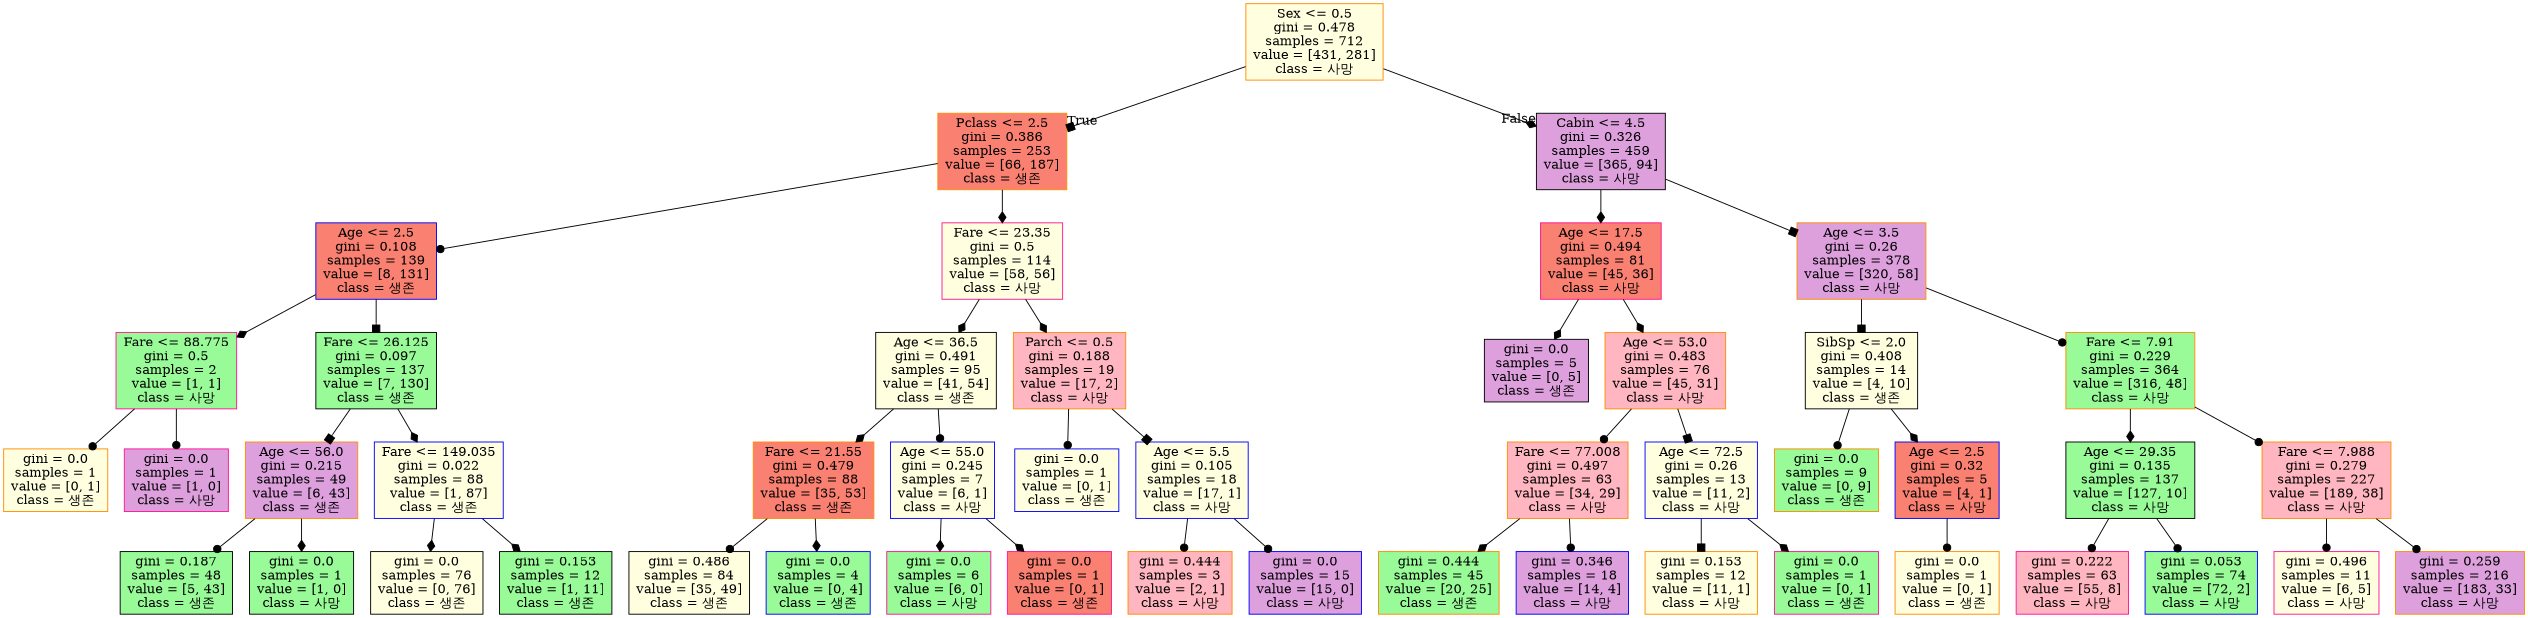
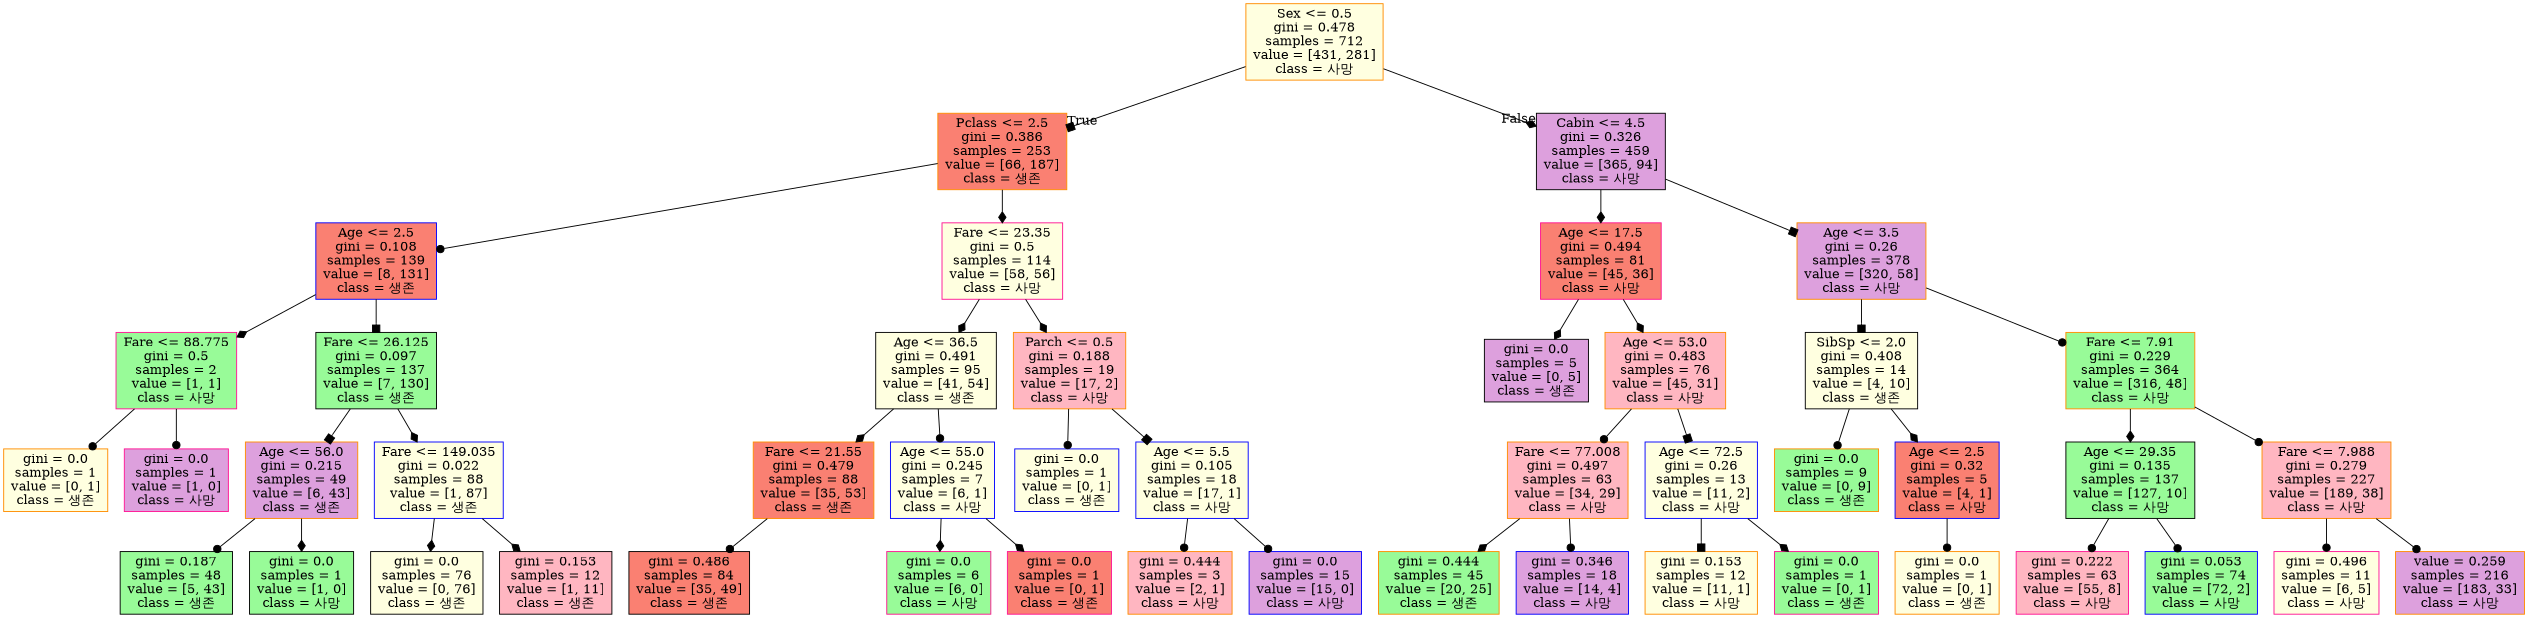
  digraph {
    fontname="DejaVu Serif"
    node [color=darkorange fillcolor=lightyellow fontname="DejaVu Serif" shape=box style=filled]
    edge [arrowhead=diamond fontname="DejaVu Serif"]
    n1 [label="Sex <= 0.5\ngini = 0.478\nsamples = 712\nvalue = [431, 281]\nclass = 사망"]
    n2 [fillcolor=salmon label="Pclass <= 2.5\ngini = 0.386\nsamples = 253\nvalue = [66, 187]\nclass = 생존"]
    n3 [color=black fillcolor=plum label="Cabin <= 4.5\ngini = 0.326\nsamples = 459\nvalue = [365, 94]\nclass = 사망"]
    n4 [color=blue fillcolor=salmon label="Age <= 2.5\ngini = 0.108\nsamples = 139\nvalue = [8, 131]\nclass = 생존"]
    n5 [color=deeppink label="Fare <= 23.35\ngini = 0.5\nsamples = 114\nvalue = [58, 56]\nclass = 사망"]
    n6 [color=deeppink fillcolor=salmon label="Age <= 17.5\ngini = 0.494\nsamples = 81\nvalue = [45, 36]\nclass = 사망"]
    n7 [fillcolor=plum label="Age <= 3.5\ngini = 0.26\nsamples = 378\nvalue = [320, 58]\nclass = 사망"]
    n8 [color=deeppink fillcolor=palegreen label="Fare <= 88.775\ngini = 0.5\nsamples = 2\nvalue = [1, 1]\nclass = 사망"]
    n9 [color=black fillcolor=palegreen label="Fare <= 26.125\ngini = 0.097\nsamples = 137\nvalue = [7, 130]\nclass = 생존"]
    n10 [color=black label="Age <= 36.5\ngini = 0.491\nsamples = 95\nvalue = [41, 54]\nclass = 생존"]
    n11 [fillcolor=lightpink label="Parch <= 0.5\ngini = 0.188\nsamples = 19\nvalue = [17, 2]\nclass = 사망"]
    n12 [label="gini = 0.0\nsamples = 1\nvalue = [0, 1]\nclass = 생존"]
    n13 [color=deeppink fillcolor=plum label="gini = 0.0\nsamples = 1\nvalue = [1, 0]\nclass = 사망"]
    n14 [fillcolor=plum label="Age <= 56.0\ngini = 0.215\nsamples = 49\nvalue = [6, 43]\nclass = 생존"]
    n15 [color=blue label="Fare <= 149.035\ngini = 0.022\nsamples = 88\nvalue = [1, 87]\nclass = 생존"]
    n16 [color=black fillcolor=palegreen label="gini = 0.187\nsamples = 48\nvalue = [5, 43]\nclass = 생존"]
    n17 [color=black fillcolor=palegreen label="gini = 0.0\nsamples = 1\nvalue = [1, 0]\nclass = 사망"]
    n18 [color=black label="gini = 0.0\nsamples = 76\nvalue = [0, 76]\nclass = 생존"]
-   n19 [color=black fillcolor=palegreen label="gini = 0.153\nsamples = 12\nvalue = [1, 11]\nclass = 생존"]
+   n19 [color=black fillcolor=lightpink label="gini = 0.153\nsamples = 12\nvalue = [1, 11]\nclass = 생존"]
    n20 [fillcolor=salmon label="Fare <= 21.55\ngini = 0.479\nsamples = 88\nvalue = [35, 53]\nclass = 생존"]
    n21 [color=blue label="Age <= 55.0\ngini = 0.245\nsamples = 7\nvalue = [6, 1]\nclass = 사망"]
    n22 [color=blue label="gini = 0.0\nsamples = 1\nvalue = [0, 1]\nclass = 생존"]
    n23 [color=blue label="Age <= 5.5\ngini = 0.105\nsamples = 18\nvalue = [17, 1]\nclass = 사망"]
-   n24 [color=black label="gini = 0.486\nsamples = 84\nvalue = [35, 49]\nclass = 생존"]
-   n25 [color=blue fillcolor=palegreen label="gini = 0.0\nsamples = 4\nvalue = [0, 4]\nclass = 생존"]
+   n24 [color=black fillcolor=salmon label="gini = 0.486\nsamples = 84\nvalue = [35, 49]\nclass = 생존"]
    n26 [color=deeppink fillcolor=palegreen label="gini = 0.0\nsamples = 6\nvalue = [6, 0]\nclass = 사망"]
    n27 [color=deeppink fillcolor=salmon label="gini = 0.0\nsamples = 1\nvalue = [0, 1]\nclass = 생존"]
    n28 [fillcolor=lightpink label="gini = 0.444\nsamples = 3\nvalue = [2, 1]\nclass = 사망"]
    n29 [color=blue fillcolor=plum label="gini = 0.0\nsamples = 15\nvalue = [15, 0]\nclass = 사망"]
    n30 [color=black fillcolor=plum label="gini = 0.0\nsamples = 5\nvalue = [0, 5]\nclass = 생존"]
    n31 [fillcolor=lightpink label="Age <= 53.0\ngini = 0.483\nsamples = 76\nvalue = [45, 31]\nclass = 사망"]
    n32 [color=black label="SibSp <= 2.0\ngini = 0.408\nsamples = 14\nvalue = [4, 10]\nclass = 생존"]
    n33 [fillcolor=palegreen label="Fare <= 7.91\ngini = 0.229\nsamples = 364\nvalue = [316, 48]\nclass = 사망"]
    n34 [fillcolor=lightpink label="Fare <= 77.008\ngini = 0.497\nsamples = 63\nvalue = [34, 29]\nclass = 사망"]
    n35 [color=blue label="Age <= 72.5\ngini = 0.26\nsamples = 13\nvalue = [11, 2]\nclass = 사망"]
    n36 [fillcolor=palegreen label="gini = 0.444\nsamples = 45\nvalue = [20, 25]\nclass = 생존"]
    n37 [color=blue fillcolor=plum label="gini = 0.346\nsamples = 18\nvalue = [14, 4]\nclass = 사망"]
    n38 [label="gini = 0.153\nsamples = 12\nvalue = [11, 1]\nclass = 사망"]
    n39 [color=deeppink fillcolor=palegreen label="gini = 0.0\nsamples = 1\nvalue = [0, 1]\nclass = 생존"]
    n40 [fillcolor=palegreen label="gini = 0.0\nsamples = 9\nvalue = [0, 9]\nclass = 생존"]
    n41 [color=blue fillcolor=salmon label="Age <= 2.5\ngini = 0.32\nsamples = 5\nvalue = [4, 1]\nclass = 사망"]
    n42 [color=black fillcolor=palegreen label="Age <= 29.35\ngini = 0.135\nsamples = 137\nvalue = [127, 10]\nclass = 사망"]
    n43 [fillcolor=lightpink label="Fare <= 7.988\ngini = 0.279\nsamples = 227\nvalue = [189, 38]\nclass = 사망"]
    n44 [label="gini = 0.0\nsamples = 1\nvalue = [0, 1]\nclass = 생존"]
    n45 [color=deeppink fillcolor=lightpink label="gini = 0.222\nsamples = 63\nvalue = [55, 8]\nclass = 사망"]
    n46 [color=blue fillcolor=palegreen label="gini = 0.053\nsamples = 74\nvalue = [72, 2]\nclass = 사망"]
    n47 [color=deeppink label="gini = 0.496\nsamples = 11\nvalue = [6, 5]\nclass = 사망"]
-   n48 [fillcolor=plum label="gini = 0.259\nsamples = 216\nvalue = [183, 33]\nclass = 사망"]
+   n48 [fillcolor=plum label="value = 0.259\nsamples = 216\nvalue = [183, 33]\nclass = 사망"]
    n1 -> n2 [arrowhead=box headlabel=True labelangle=45 labeldistance=2.5]
    n1 -> n3 [headlabel=False labelangle=-45 labeldistance=2.5]
    n2 -> n4 [arrowhead=dot]
    n2 -> n5
    n3 -> n6
    n3 -> n7 [arrowhead=box]
    n4 -> n8
    n4 -> n9 [arrowhead=box]
    n5 -> n10
    n5 -> n11
    n6 -> n30
    n6 -> n31
    n7 -> n32 [arrowhead=box]
    n7 -> n33 [arrowhead=dot]
    n8 -> n12 [arrowhead=dot]
    n8 -> n13 [arrowhead=dot]
    n9 -> n14 [arrowhead=box]
    n9 -> n15
    n10 -> n20
    n10 -> n21 [arrowhead=dot]
    n11 -> n22 [arrowhead=dot]
    n11 -> n23 [arrowhead=box]
    n14 -> n16 [arrowhead=dot]
    n14 -> n17
    n15 -> n18
    n15 -> n19
    n20 -> n24 [arrowhead=dot]
-   n20 -> n25
    n21 -> n26
    n21 -> n27
    n23 -> n28 [arrowhead=dot]
    n23 -> n29 [arrowhead=dot]
    n31 -> n34 [arrowhead=dot]
    n31 -> n35 [arrowhead=box]
    n32 -> n40 [arrowhead=dot]
    n32 -> n41
    n33 -> n42
    n33 -> n43 [arrowhead=dot]
    n34 -> n36
    n34 -> n37 [arrowhead=dot]
    n35 -> n38 [arrowhead=box]
    n35 -> n39
    n41 -> n44 [arrowhead=dot]
    n42 -> n45 [arrowhead=dot]
    n42 -> n46 [arrowhead=dot]
    n43 -> n47 [arrowhead=dot]
    n43 -> n48 [arrowhead=dot]
  }
